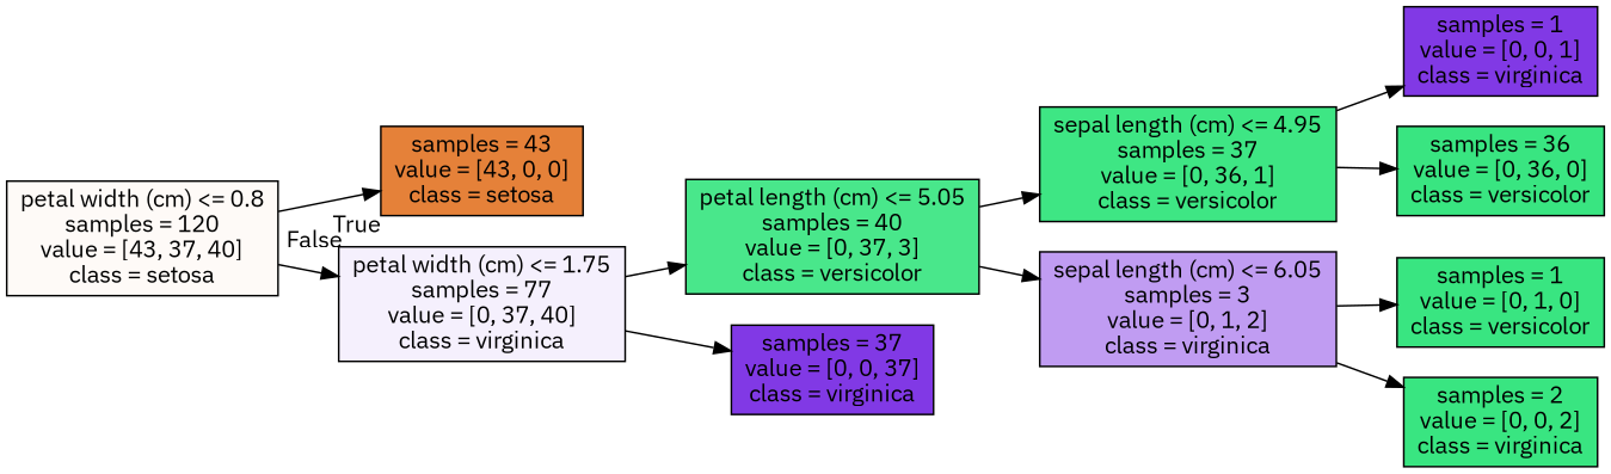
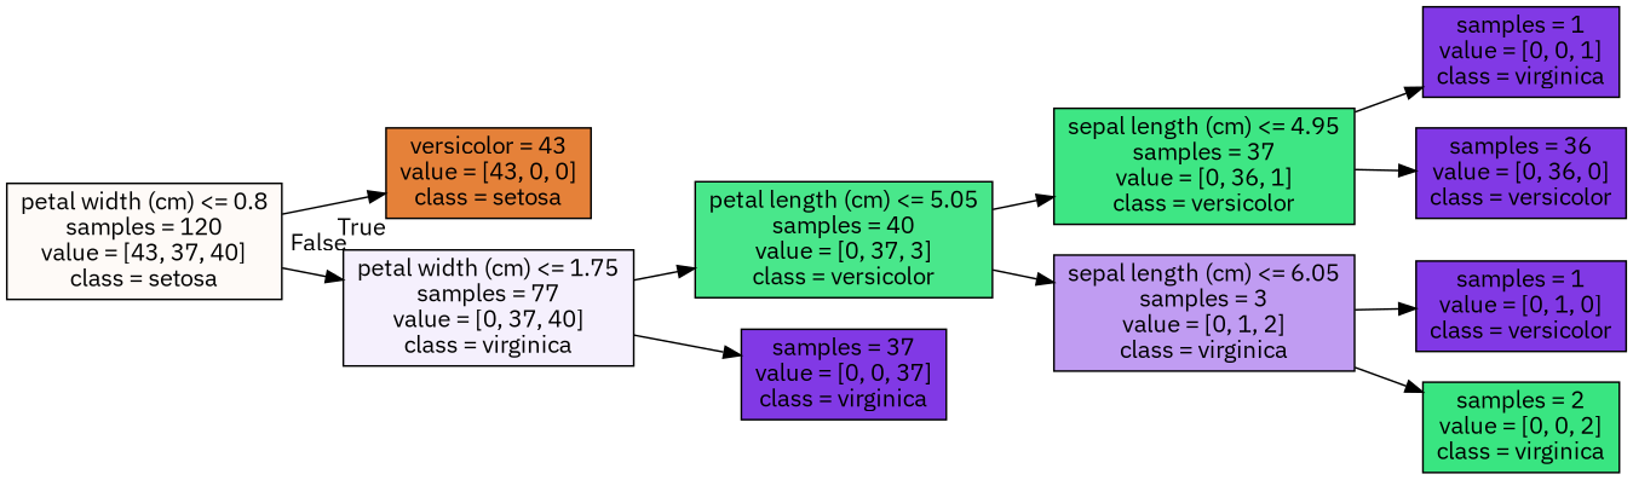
  digraph {
    fontname="IBM Plex Sans"
    rankdir=LR
    node [color=black fillcolor="#39e581ff" fontname="IBM Plex Sans" shape=box style=filled]
    edge [fontname="IBM Plex Sans"]
    n1 [fillcolor="#e581390a" label="petal width (cm) <= 0.8\nsamples = 120\nvalue = [43, 37, 40]\nclass = setosa"]
-   n2 [fillcolor="#e58139ff" label="samples = 43\nvalue = [43, 0, 0]\nclass = setosa"]
+   n2 [fillcolor="#e58139ff" label="versicolor = 43\nvalue = [43, 0, 0]\nclass = setosa"]
    n3 [fillcolor="#8139e513" label="petal width (cm) <= 1.75\nsamples = 77\nvalue = [0, 37, 40]\nclass = virginica"]
    n4 [fillcolor="#39e581ea" label="petal length (cm) <= 5.05\nsamples = 40\nvalue = [0, 37, 3]\nclass = versicolor"]
    n5 [fillcolor="#8139e5ff" label="samples = 37\nvalue = [0, 0, 37]\nclass = virginica"]
    n6 [fillcolor="#39e581f8" label="sepal length (cm) <= 4.95\nsamples = 37\nvalue = [0, 36, 1]\nclass = versicolor"]
    n7 [fillcolor="#8139e57f" label="sepal length (cm) <= 6.05\nsamples = 3\nvalue = [0, 1, 2]\nclass = virginica"]
    n8 [fillcolor="#8139e5ff" label="samples = 1\nvalue = [0, 0, 1]\nclass = virginica"]
-   n9 [label="samples = 36\nvalue = [0, 36, 0]\nclass = versicolor"]
-   n10 [label="samples = 1\nvalue = [0, 1, 0]\nclass = versicolor"]
+   n9 [fillcolor="#8139e5ff" label="samples = 36\nvalue = [0, 36, 0]\nclass = versicolor"]
+   n10 [fillcolor="#8139e5ff" label="samples = 1\nvalue = [0, 1, 0]\nclass = versicolor"]
    n11 [label="samples = 2\nvalue = [0, 0, 2]\nclass = virginica"]
    n1 -> n2 [headlabel=True labelangle=45 labeldistance=2.5]
    n1 -> n3 [headlabel=False labelangle=-45 labeldistance=2.5]
    n3 -> n4
    n3 -> n5
    n4 -> n6
    n4 -> n7
    n6 -> n8
    n6 -> n9
    n7 -> n10
    n7 -> n11
  }
